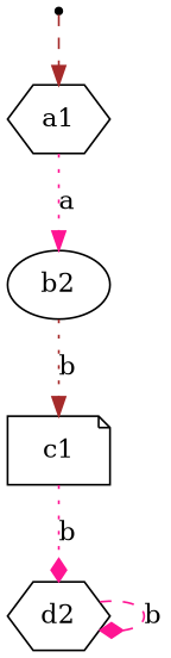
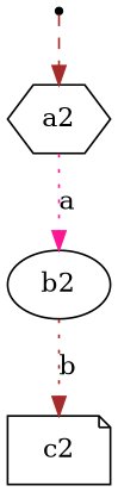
  digraph {
    node [shape=hexagon]
    edge [arrowhead=normal color=deeppink style=dotted]
    inic [shape=point]
-   a2 [label=a1]
+   a2
    b2 [shape=ellipse]
-   c2 [shape=note label=c1]
-   d2
+   c2 [shape=note]
    inic -> a2 [color=brown style=dashed]
    a2 -> b2 [label=a]
    b2 -> c2 [color=brown label=b]
-   c2 -> d2 [arrowhead=diamond label=b]
-   d2 -> d2 [arrowhead=diamond label=b style=dashed]
  }
